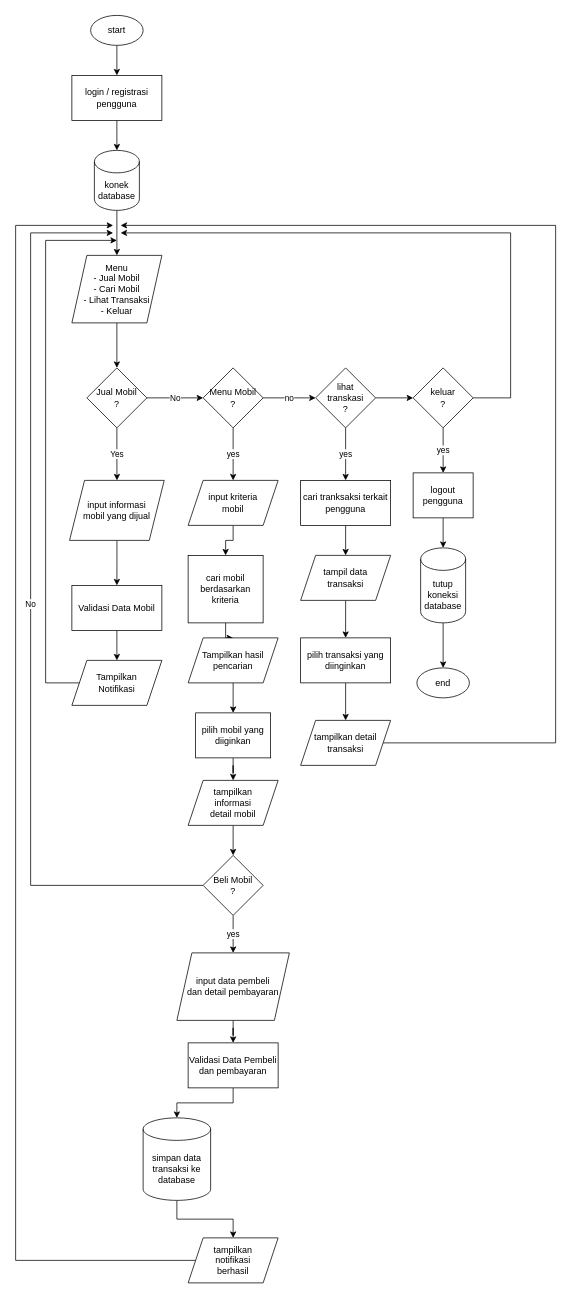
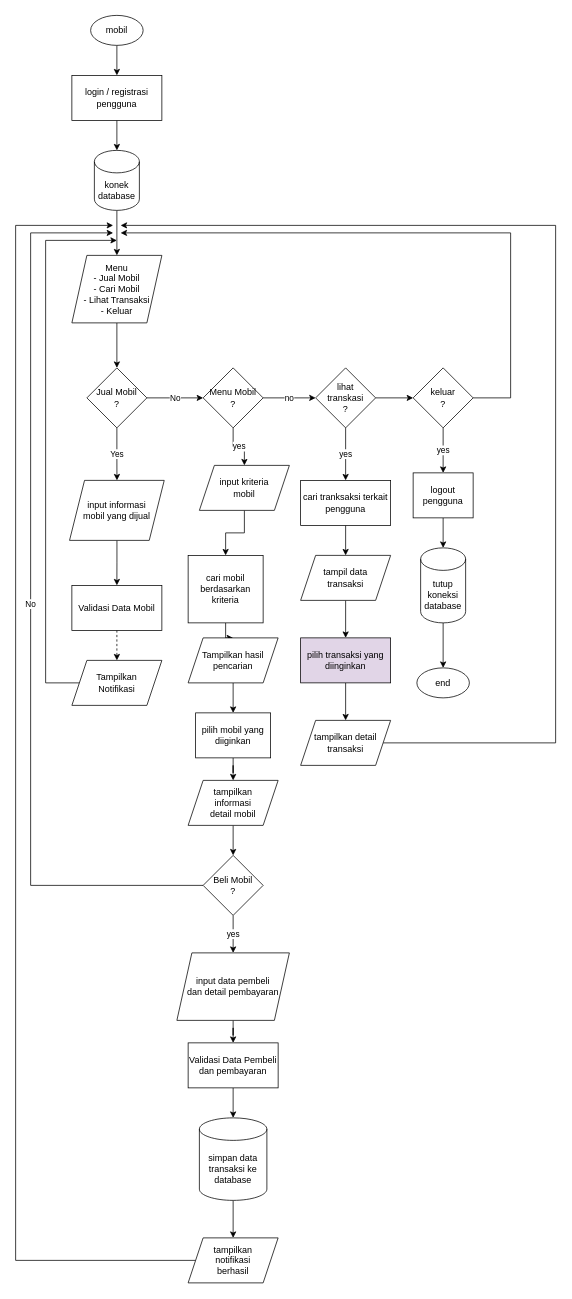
  <mxCell id="0" />
  <mxCell id="1" parent="0" />
  <mxCell id="2" style="edgeStyle=orthogonalEdgeStyle;rounded=0;orthogonalLoop=1;jettySize=auto;html=1;" edge="1" parent="1" source="3" target="5"><mxGeometry relative="1" as="geometry"><mxPoint x="155" y="110" as="targetPoint" /></mxGeometry></mxCell>
- <mxCell id="3" value="start" style="ellipse;whiteSpace=wrap;html=1;" vertex="1" parent="1"><mxGeometry x="120" y="20" width="70" height="40" as="geometry" /></mxCell>
+ <mxCell id="3" value="mobil" style="ellipse;whiteSpace=wrap;html=1;" vertex="1" parent="1"><mxGeometry x="120" y="20" width="70" height="40" as="geometry" /></mxCell>
  <mxCell id="4" style="edgeStyle=orthogonalEdgeStyle;rounded=0;orthogonalLoop=1;jettySize=auto;html=1;" edge="1" parent="1" source="5" target="7"><mxGeometry relative="1" as="geometry"><mxPoint x="155" y="220" as="targetPoint" /></mxGeometry></mxCell>
  <mxCell id="5" value="login / registrasi pengguna" style="rounded=0;whiteSpace=wrap;html=1;" vertex="1" parent="1"><mxGeometry x="95" y="100" width="120" height="60" as="geometry" /></mxCell>
  <mxCell id="6" style="edgeStyle=orthogonalEdgeStyle;rounded=0;orthogonalLoop=1;jettySize=auto;html=1;" edge="1" parent="1" source="7" target="9"><mxGeometry relative="1" as="geometry"><mxPoint x="155" y="340" as="targetPoint" /></mxGeometry></mxCell>
  <mxCell id="7" value="konek database" style="shape=cylinder3;whiteSpace=wrap;html=1;boundedLbl=1;backgroundOutline=1;size=15;" vertex="1" parent="1"><mxGeometry x="125" y="200" width="60" height="80" as="geometry" /></mxCell>
  <mxCell id="8" style="edgeStyle=orthogonalEdgeStyle;rounded=0;orthogonalLoop=1;jettySize=auto;html=1;" edge="1" parent="1" source="9" target="12"><mxGeometry relative="1" as="geometry"><mxPoint x="155" y="500" as="targetPoint" /></mxGeometry></mxCell>
  <mxCell id="9" value="Menu&lt;br&gt;- Jual Mobil&lt;br&gt;- Cari Mobil&lt;br&gt;- Lihat Transaksi&lt;br&gt;- Keluar" style="shape=parallelogram;perimeter=parallelogramPerimeter;whiteSpace=wrap;html=1;fixedSize=1;" vertex="1" parent="1"><mxGeometry x="95" y="340" width="120" height="90" as="geometry" /></mxCell>
  <mxCell id="10" value="Yes" style="edgeStyle=orthogonalEdgeStyle;rounded=0;orthogonalLoop=1;jettySize=auto;html=1;" edge="1" parent="1" source="12" target="14"><mxGeometry relative="1" as="geometry"><mxPoint x="155" y="620" as="targetPoint" /></mxGeometry></mxCell>
  <mxCell id="11" value="No" style="edgeStyle=orthogonalEdgeStyle;rounded=0;orthogonalLoop=1;jettySize=auto;html=1;" edge="1" parent="1" source="12" target="21"><mxGeometry relative="1" as="geometry"><mxPoint x="280" y="530" as="targetPoint" /></mxGeometry></mxCell>
  <mxCell id="12" value="Jual Mobil&lt;br&gt;?" style="rhombus;whiteSpace=wrap;html=1;" vertex="1" parent="1"><mxGeometry x="115" y="490" width="80" height="80" as="geometry" /></mxCell>
  <mxCell id="13" style="edgeStyle=orthogonalEdgeStyle;rounded=0;orthogonalLoop=1;jettySize=auto;html=1;" edge="1" parent="1" source="14" target="16"><mxGeometry relative="1" as="geometry"><mxPoint x="155.005" y="780" as="targetPoint" /></mxGeometry></mxCell>
  <mxCell id="14" value="input informasi&lt;br&gt;mobil yang dijual" style="shape=parallelogram;perimeter=parallelogramPerimeter;whiteSpace=wrap;html=1;fixedSize=1;" vertex="1" parent="1"><mxGeometry x="91.88" y="640" width="126.25" height="80" as="geometry" /></mxCell>
- <mxCell id="15" style="edgeStyle=orthogonalEdgeStyle;rounded=0;orthogonalLoop=1;jettySize=auto;html=1;" edge="1" parent="1" source="16" target="18"><mxGeometry relative="1" as="geometry"><mxPoint x="155.005" y="910" as="targetPoint" /></mxGeometry></mxCell>
+ <mxCell id="15" style="edgeStyle=orthogonalEdgeStyle;rounded=0;orthogonalLoop=1;jettySize=auto;html=1;dashed=1;" edge="1" parent="1" source="16" target="18"><mxGeometry relative="1" as="geometry"><mxPoint x="155.005" y="910" as="targetPoint" /></mxGeometry></mxCell>
  <mxCell id="16" value="Validasi Data Mobil" style="rounded=0;whiteSpace=wrap;html=1;" vertex="1" parent="1"><mxGeometry x="95.005" y="780" width="120" height="60" as="geometry" /></mxCell>
  <mxCell id="17" style="edgeStyle=orthogonalEdgeStyle;rounded=0;orthogonalLoop=1;jettySize=auto;html=1;exitX=0;exitY=0.5;exitDx=0;exitDy=0;" edge="1" parent="1" source="18"><mxGeometry relative="1" as="geometry"><mxPoint x="155" y="320" as="targetPoint" /><mxPoint x="60.005" y="920" as="sourcePoint" /><Array as="points"><mxPoint x="60" y="910" /><mxPoint x="60" y="320" /></Array></mxGeometry></mxCell>
  <mxCell id="18" value="Tampilkan&lt;br&gt;Notifikasi" style="shape=parallelogram;perimeter=parallelogramPerimeter;whiteSpace=wrap;html=1;fixedSize=1;" vertex="1" parent="1"><mxGeometry x="95.005" y="880" width="120" height="60" as="geometry" /></mxCell>
  <mxCell id="19" value="yes" style="edgeStyle=orthogonalEdgeStyle;rounded=0;orthogonalLoop=1;jettySize=auto;html=1;" edge="1" parent="1" source="21" target="23"><mxGeometry relative="1" as="geometry"><mxPoint x="310" y="640" as="targetPoint" /></mxGeometry></mxCell>
  <mxCell id="20" value="no" style="edgeStyle=orthogonalEdgeStyle;rounded=0;orthogonalLoop=1;jettySize=auto;html=1;" edge="1" parent="1" source="21" target="45"><mxGeometry relative="1" as="geometry"><mxPoint x="430" y="530" as="targetPoint" /></mxGeometry></mxCell>
  <mxCell id="21" value="Menu Mobil&lt;br&gt;?" style="rhombus;whiteSpace=wrap;html=1;" vertex="1" parent="1"><mxGeometry x="270" y="490" width="80" height="80" as="geometry" /></mxCell>
  <mxCell id="22" style="edgeStyle=orthogonalEdgeStyle;rounded=0;orthogonalLoop=1;jettySize=auto;html=1;" edge="1" parent="1" source="23" target="25"><mxGeometry relative="1" as="geometry"><mxPoint x="310" y="770" as="targetPoint" /></mxGeometry></mxCell>
- <mxCell id="23" value="input kriteria&lt;br&gt;mobil" style="shape=parallelogram;perimeter=parallelogramPerimeter;whiteSpace=wrap;html=1;fixedSize=1;" vertex="1" parent="1"><mxGeometry x="250" y="640" width="120" height="60" as="geometry" /></mxCell>
+ <mxCell id="23" value="input kriteria&lt;br&gt;mobil" style="shape=parallelogram;perimeter=parallelogramPerimeter;whiteSpace=wrap;html=1;fixedSize=1;" vertex="1" parent="1"><mxGeometry x="265" y="620" width="120" height="60" as="geometry" /></mxCell>
  <mxCell id="24" style="edgeStyle=orthogonalEdgeStyle;rounded=0;orthogonalLoop=1;jettySize=auto;html=1;" edge="1" parent="1" source="25" target="27"><mxGeometry relative="1" as="geometry"><mxPoint x="310" y="850" as="targetPoint" /></mxGeometry></mxCell>
  <mxCell id="25" value="cari mobil berdasarkan kriteria" style="rounded=0;whiteSpace=wrap;html=1;" vertex="1" parent="1"><mxGeometry x="250" y="740" width="100" height="90" as="geometry" /></mxCell>
  <mxCell id="26" style="edgeStyle=orthogonalEdgeStyle;rounded=0;orthogonalLoop=1;jettySize=auto;html=1;" edge="1" parent="1" source="27" target="29"><mxGeometry relative="1" as="geometry"><mxPoint x="310" y="970" as="targetPoint" /></mxGeometry></mxCell>
  <mxCell id="27" value="Tampilkan hasil pencarian" style="shape=parallelogram;perimeter=parallelogramPerimeter;whiteSpace=wrap;html=1;fixedSize=1;" vertex="1" parent="1"><mxGeometry x="250" y="850" width="120" height="60" as="geometry" /></mxCell>
  <mxCell id="28" style="edgeStyle=orthogonalEdgeStyle;rounded=0;orthogonalLoop=1;jettySize=auto;html=1;" edge="1" parent="1" source="29" target="31"><mxGeometry relative="1" as="geometry"><mxPoint x="310" y="1070" as="targetPoint" /></mxGeometry></mxCell>
  <mxCell id="29" value="pilih mobil yang diiginkan" style="rounded=0;whiteSpace=wrap;html=1;" vertex="1" parent="1"><mxGeometry x="260" y="950" width="100" height="60" as="geometry" /></mxCell>
  <mxCell id="30" style="edgeStyle=orthogonalEdgeStyle;rounded=0;orthogonalLoop=1;jettySize=auto;html=1;" edge="1" parent="1" source="31" target="34"><mxGeometry relative="1" as="geometry"><mxPoint x="310" y="1170" as="targetPoint" /></mxGeometry></mxCell>
  <mxCell id="31" value="tampilkan &lt;br&gt;informasi&lt;br&gt;detail mobil" style="shape=parallelogram;perimeter=parallelogramPerimeter;whiteSpace=wrap;html=1;fixedSize=1;" vertex="1" parent="1"><mxGeometry x="250" y="1040" width="120" height="60" as="geometry" /></mxCell>
  <mxCell id="32" value="yes" style="edgeStyle=orthogonalEdgeStyle;rounded=0;orthogonalLoop=1;jettySize=auto;html=1;" edge="1" parent="1" source="34" target="36"><mxGeometry relative="1" as="geometry"><mxPoint x="310" y="1270" as="targetPoint" /></mxGeometry></mxCell>
  <mxCell id="33" value="No" style="edgeStyle=orthogonalEdgeStyle;rounded=0;orthogonalLoop=1;jettySize=auto;html=1;" edge="1" parent="1" source="34"><mxGeometry relative="1" as="geometry"><mxPoint x="150" y="310" as="targetPoint" /><Array as="points"><mxPoint x="40" y="1180" /><mxPoint x="40" y="310" /></Array></mxGeometry></mxCell>
  <mxCell id="34" value="Beli Mobil&lt;br&gt;?" style="rhombus;whiteSpace=wrap;html=1;" vertex="1" parent="1"><mxGeometry x="270" y="1140" width="80" height="80" as="geometry" /></mxCell>
  <mxCell id="35" style="edgeStyle=orthogonalEdgeStyle;rounded=0;orthogonalLoop=1;jettySize=auto;html=1;" edge="1" parent="1" source="36" target="38"><mxGeometry relative="1" as="geometry"><mxPoint x="310" y="1420" as="targetPoint" /></mxGeometry></mxCell>
  <mxCell id="36" value="input data pembeli&lt;br&gt;dan detail pembayaran" style="shape=parallelogram;perimeter=parallelogramPerimeter;whiteSpace=wrap;html=1;fixedSize=1;" vertex="1" parent="1"><mxGeometry x="235" y="1270" width="150" height="90" as="geometry" /></mxCell>
  <mxCell id="37" style="edgeStyle=orthogonalEdgeStyle;rounded=0;orthogonalLoop=1;jettySize=auto;html=1;" edge="1" parent="1" source="38" target="40"><mxGeometry relative="1" as="geometry"><mxPoint x="310" y="1500" as="targetPoint" /></mxGeometry></mxCell>
  <mxCell id="38" value="Validasi Data Pembeli dan pembayaran" style="rounded=0;whiteSpace=wrap;html=1;" vertex="1" parent="1"><mxGeometry x="250" y="1390" width="120" height="60" as="geometry" /></mxCell>
  <mxCell id="39" style="edgeStyle=orthogonalEdgeStyle;rounded=0;orthogonalLoop=1;jettySize=auto;html=1;" edge="1" parent="1" source="40" target="42"><mxGeometry relative="1" as="geometry"><mxPoint x="310" y="1660" as="targetPoint" /></mxGeometry></mxCell>
- <mxCell id="40" value="simpan data transaksi ke database" style="shape=cylinder3;whiteSpace=wrap;html=1;boundedLbl=1;backgroundOutline=1;size=15;" vertex="1" parent="1"><mxGeometry x="190" y="1490" width="90" height="110" as="geometry" /></mxCell>
+ <mxCell id="40" value="simpan data transaksi ke database" style="shape=cylinder3;whiteSpace=wrap;html=1;boundedLbl=1;backgroundOutline=1;size=15;" vertex="1" parent="1"><mxGeometry x="265" y="1490" width="90" height="110" as="geometry" /></mxCell>
  <mxCell id="41" style="edgeStyle=orthogonalEdgeStyle;rounded=0;orthogonalLoop=1;jettySize=auto;html=1;" edge="1" parent="1" source="42"><mxGeometry relative="1" as="geometry"><mxPoint x="150" y="300" as="targetPoint" /><Array as="points"><mxPoint x="20" y="1680" /><mxPoint x="20" y="300" /></Array></mxGeometry></mxCell>
  <mxCell id="42" value="tampilkan &lt;br&gt;notifikasi&lt;br&gt;berhasil" style="shape=parallelogram;perimeter=parallelogramPerimeter;whiteSpace=wrap;html=1;fixedSize=1;" vertex="1" parent="1"><mxGeometry x="250" y="1650" width="120" height="60" as="geometry" /></mxCell>
  <mxCell id="43" value="yes" style="edgeStyle=orthogonalEdgeStyle;rounded=0;orthogonalLoop=1;jettySize=auto;html=1;" edge="1" parent="1" source="45" target="47"><mxGeometry relative="1" as="geometry"><mxPoint x="460" y="640" as="targetPoint" /></mxGeometry></mxCell>
  <mxCell id="44" style="edgeStyle=orthogonalEdgeStyle;rounded=0;orthogonalLoop=1;jettySize=auto;html=1;" edge="1" parent="1" source="45" target="56"><mxGeometry relative="1" as="geometry"><mxPoint x="580" y="530" as="targetPoint" /></mxGeometry></mxCell>
  <mxCell id="45" value="lihat &lt;br&gt;transkasi&lt;br&gt;?" style="rhombus;whiteSpace=wrap;html=1;" vertex="1" parent="1"><mxGeometry x="420" y="490" width="80" height="80" as="geometry" /></mxCell>
  <mxCell id="46" style="edgeStyle=orthogonalEdgeStyle;rounded=0;orthogonalLoop=1;jettySize=auto;html=1;" edge="1" parent="1" source="47" target="49"><mxGeometry relative="1" as="geometry"><mxPoint x="460" y="750" as="targetPoint" /></mxGeometry></mxCell>
  <mxCell id="47" value="cari tranksaksi terkait pengguna" style="rounded=0;whiteSpace=wrap;html=1;" vertex="1" parent="1"><mxGeometry x="400" y="640" width="120" height="60" as="geometry" /></mxCell>
  <mxCell id="48" style="edgeStyle=orthogonalEdgeStyle;rounded=0;orthogonalLoop=1;jettySize=auto;html=1;" edge="1" parent="1" source="49" target="51"><mxGeometry relative="1" as="geometry"><mxPoint x="460" y="860" as="targetPoint" /></mxGeometry></mxCell>
  <mxCell id="49" value="tampil data&lt;br&gt;transaksi" style="shape=parallelogram;perimeter=parallelogramPerimeter;whiteSpace=wrap;html=1;fixedSize=1;" vertex="1" parent="1"><mxGeometry x="400" y="740" width="120" height="60" as="geometry" /></mxCell>
  <mxCell id="50" style="edgeStyle=orthogonalEdgeStyle;rounded=0;orthogonalLoop=1;jettySize=auto;html=1;" edge="1" parent="1" source="51" target="53"><mxGeometry relative="1" as="geometry"><mxPoint x="460" y="980" as="targetPoint" /></mxGeometry></mxCell>
- <mxCell id="51" value="pilih transaksi yang diinginkan" style="rounded=0;whiteSpace=wrap;html=1;" vertex="1" parent="1"><mxGeometry x="400" y="850" width="120" height="60" as="geometry" /></mxCell>
+ <mxCell id="51" value="pilih transaksi yang diinginkan" style="rounded=0;whiteSpace=wrap;html=1;fillColor=#e1d5e7;" vertex="1" parent="1"><mxGeometry x="400" y="850" width="120" height="60" as="geometry" /></mxCell>
  <mxCell id="52" style="edgeStyle=orthogonalEdgeStyle;rounded=0;orthogonalLoop=1;jettySize=auto;html=1;" edge="1" parent="1" source="53"><mxGeometry relative="1" as="geometry"><mxPoint x="160" y="300" as="targetPoint" /><Array as="points"><mxPoint x="740" y="990" /><mxPoint x="740" y="300" /></Array></mxGeometry></mxCell>
  <mxCell id="53" value="tampilkan detail transaksi" style="shape=parallelogram;perimeter=parallelogramPerimeter;whiteSpace=wrap;html=1;fixedSize=1;" vertex="1" parent="1"><mxGeometry x="400" y="960" width="120" height="60" as="geometry" /></mxCell>
  <mxCell id="54" value="yes" style="edgeStyle=orthogonalEdgeStyle;rounded=0;orthogonalLoop=1;jettySize=auto;html=1;" edge="1" parent="1" source="56" target="58"><mxGeometry relative="1" as="geometry"><mxPoint x="590" y="640" as="targetPoint" /></mxGeometry></mxCell>
  <mxCell id="55" style="edgeStyle=orthogonalEdgeStyle;rounded=0;orthogonalLoop=1;jettySize=auto;html=1;exitX=1;exitY=0.5;exitDx=0;exitDy=0;" edge="1" parent="1" source="56"><mxGeometry relative="1" as="geometry"><mxPoint x="160" y="310" as="targetPoint" /><Array as="points"><mxPoint x="680" y="530" /><mxPoint x="680" y="310" /></Array></mxGeometry></mxCell>
  <mxCell id="56" value="keluar&lt;br&gt;?" style="rhombus;whiteSpace=wrap;html=1;" vertex="1" parent="1"><mxGeometry x="550" y="490" width="80" height="80" as="geometry" /></mxCell>
  <mxCell id="57" style="edgeStyle=orthogonalEdgeStyle;rounded=0;orthogonalLoop=1;jettySize=auto;html=1;" edge="1" parent="1" source="58" target="60"><mxGeometry relative="1" as="geometry"><mxPoint x="590" y="750" as="targetPoint" /></mxGeometry></mxCell>
  <mxCell id="58" value="logout pengguna" style="rounded=0;whiteSpace=wrap;html=1;" vertex="1" parent="1"><mxGeometry x="550" y="630" width="80" height="60" as="geometry" /></mxCell>
  <mxCell id="59" style="edgeStyle=orthogonalEdgeStyle;rounded=0;orthogonalLoop=1;jettySize=auto;html=1;" edge="1" parent="1" source="60" target="61"><mxGeometry relative="1" as="geometry"><mxPoint x="590" y="890" as="targetPoint" /></mxGeometry></mxCell>
  <mxCell id="60" value="tutup koneksi database" style="shape=cylinder3;whiteSpace=wrap;html=1;boundedLbl=1;backgroundOutline=1;size=15;" vertex="1" parent="1"><mxGeometry x="560" y="730" width="60" height="100" as="geometry" /></mxCell>
  <mxCell id="61" value="end" style="ellipse;whiteSpace=wrap;html=1;" vertex="1" parent="1"><mxGeometry x="555" y="890" width="70" height="40" as="geometry" /></mxCell>
